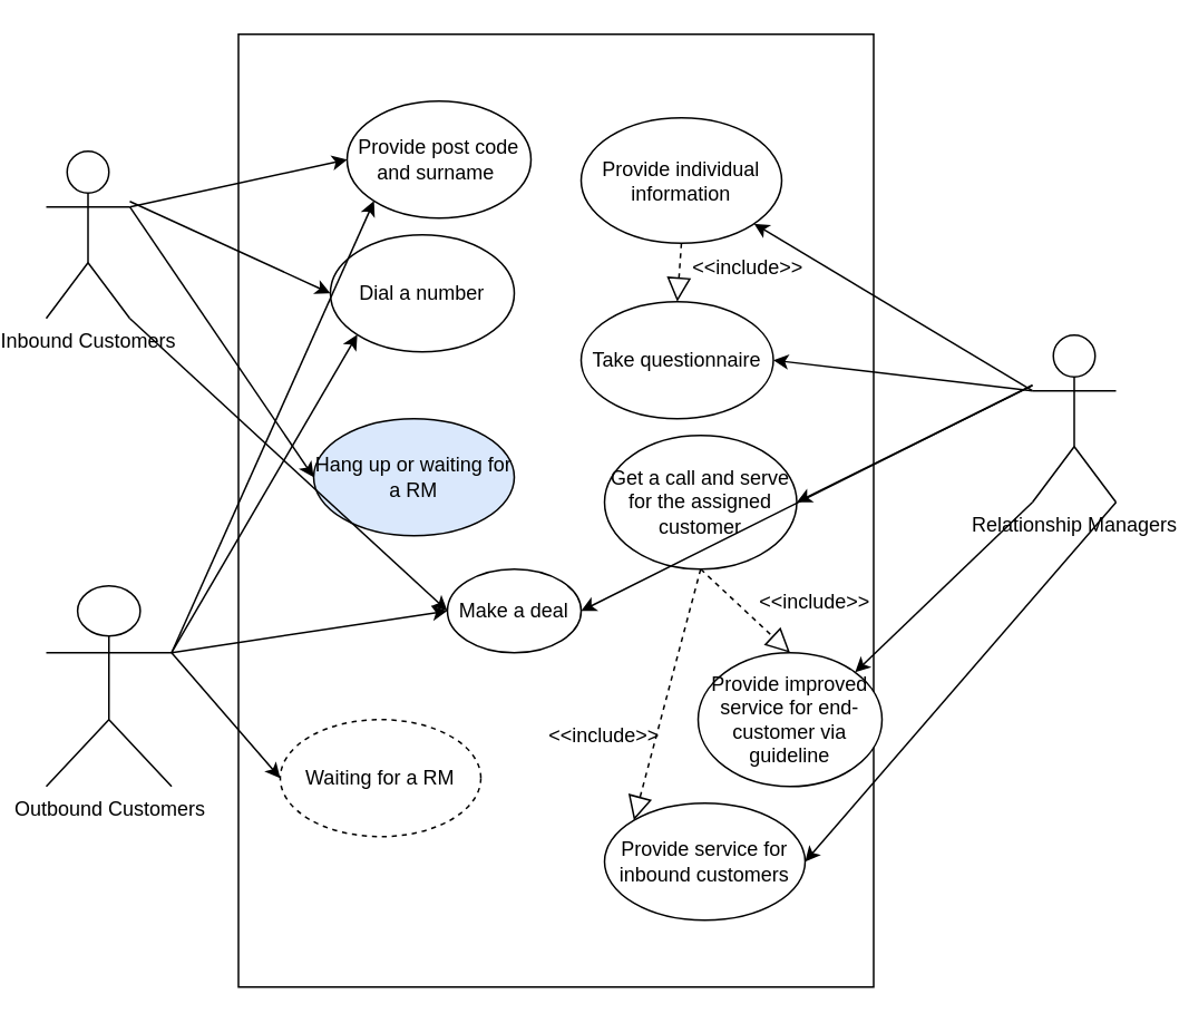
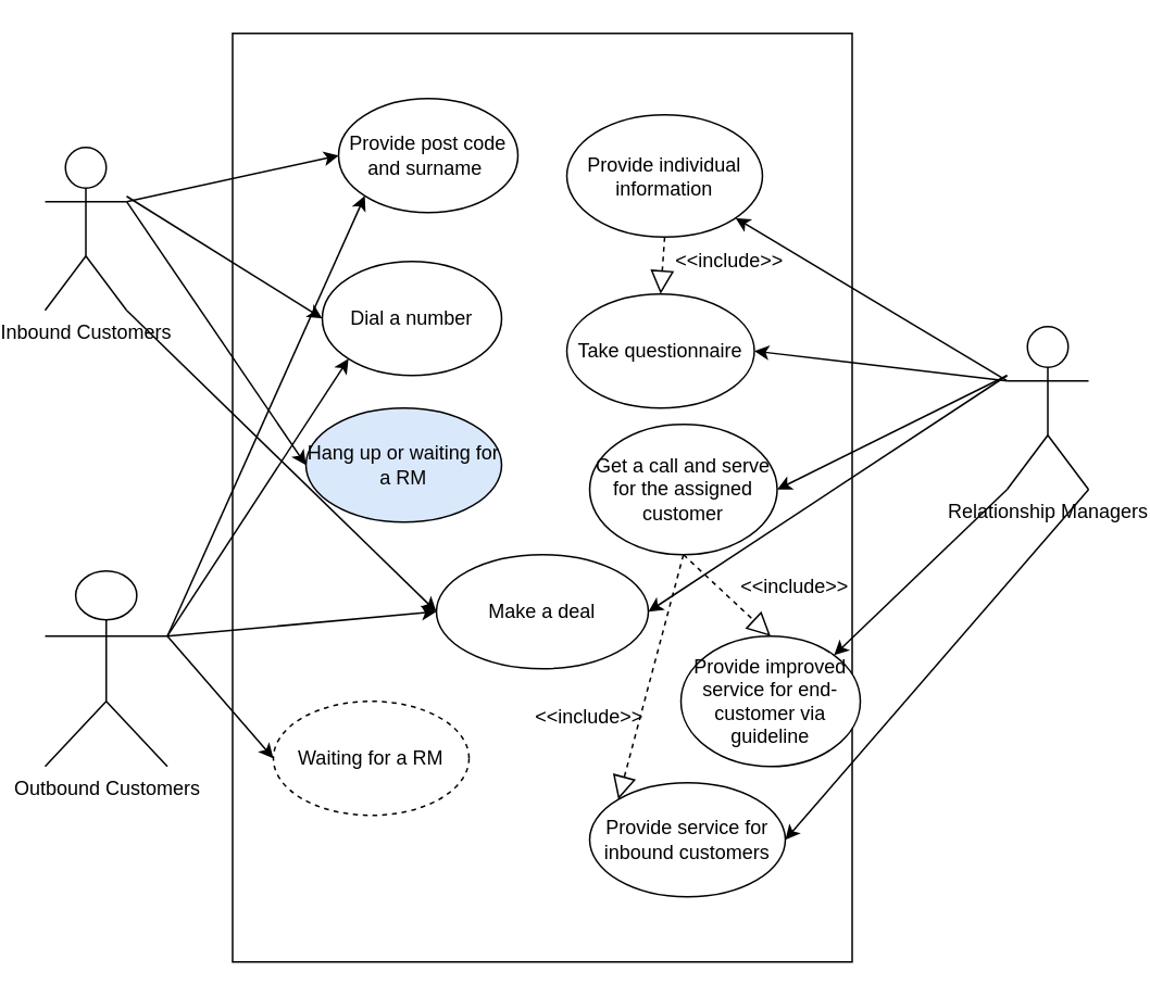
  <mxCell id="0" />
  <mxCell id="1" parent="0" />
  <mxCell id="2" value="Inbound Customers" style="shape=umlActor;verticalLabelPosition=bottom;labelBackgroundColor=#ffffff;verticalAlign=top;html=1;outlineConnect=0;" vertex="1" parent="1"><mxGeometry x="20" y="90" width="50" height="100" as="geometry" /></mxCell>
  <mxCell id="3" value="" style="rounded=0;whiteSpace=wrap;html=1;" vertex="1" parent="1"><mxGeometry x="135" y="20" width="380" height="570" as="geometry" /></mxCell>
  <mxCell id="4" value="Relationship Managers" style="shape=umlActor;verticalLabelPosition=bottom;labelBackgroundColor=#ffffff;verticalAlign=top;html=1;outlineConnect=0;" vertex="1" parent="1"><mxGeometry x="610" y="200" width="50" height="100" as="geometry" /></mxCell>
- <mxCell id="5" value="Dial a number" style="ellipse;whiteSpace=wrap;html=1;" vertex="1" parent="1"><mxGeometry x="190" y="140" width="110" height="70" as="geometry" /></mxCell>
+ <mxCell id="5" value="Dial a number" style="ellipse;whiteSpace=wrap;html=1;" vertex="1" parent="1"><mxGeometry x="190" y="160" width="110" height="70" as="geometry" /></mxCell>
  <mxCell id="6" value="" style="endArrow=classic;html=1;entryX=0;entryY=0.5;entryDx=0;entryDy=0;" edge="1" parent="1" target="5"><mxGeometry width="50" height="50" relative="1" as="geometry"><mxPoint x="70" y="120" as="sourcePoint" /><mxPoint x="250" y="120" as="targetPoint" /></mxGeometry></mxCell>
  <mxCell id="7" value="" style="endArrow=classic;html=1;entryX=1;entryY=0.5;entryDx=0;entryDy=0;" edge="1" parent="1" target="16"><mxGeometry width="50" height="50" relative="1" as="geometry"><mxPoint x="610" y="230" as="sourcePoint" /><mxPoint x="635" y="90" as="targetPoint" /></mxGeometry></mxCell>
  <mxCell id="8" value="Provide post code and surname&amp;nbsp;" style="ellipse;whiteSpace=wrap;html=1;" vertex="1" parent="1"><mxGeometry x="200" y="60" width="110" height="70" as="geometry" /></mxCell>
  <mxCell id="9" value="" style="endArrow=classic;html=1;entryX=0;entryY=0.5;entryDx=0;entryDy=0;exitX=1;exitY=0.333;exitDx=0;exitDy=0;exitPerimeter=0;" edge="1" parent="1" source="2" target="8"><mxGeometry width="50" height="50" relative="1" as="geometry"><mxPoint x="80" y="223" as="sourcePoint" /><mxPoint x="150" y="130" as="targetPoint" /></mxGeometry></mxCell>
  <mxCell id="10" value="Provide individual information" style="ellipse;whiteSpace=wrap;html=1;" vertex="1" parent="1"><mxGeometry x="340" y="70" width="120" height="75" as="geometry" /></mxCell>
  <mxCell id="11" value="" style="endArrow=classic;html=1;exitX=0;exitY=0.333;exitDx=0;exitDy=0;exitPerimeter=0;" edge="1" parent="1" source="4" target="10"><mxGeometry width="50" height="50" relative="1" as="geometry"><mxPoint x="550" y="160" as="sourcePoint" /><mxPoint x="600" y="110" as="targetPoint" /></mxGeometry></mxCell>
  <mxCell id="12" value="Take questionnaire" style="ellipse;whiteSpace=wrap;html=1;" vertex="1" parent="1"><mxGeometry x="340" y="180" width="115" height="70" as="geometry" /></mxCell>
  <mxCell id="13" value="" style="endArrow=classic;html=1;entryX=1;entryY=0.5;entryDx=0;entryDy=0;exitX=0;exitY=0.333;exitDx=0;exitDy=0;exitPerimeter=0;" edge="1" parent="1" source="4" target="12"><mxGeometry width="50" height="50" relative="1" as="geometry"><mxPoint x="470" y="310" as="sourcePoint" /><mxPoint x="520" y="260" as="targetPoint" /></mxGeometry></mxCell>
  <mxCell id="14" value="" style="endArrow=block;dashed=1;endFill=0;endSize=12;html=1;exitX=0.5;exitY=1;exitDx=0;exitDy=0;entryX=0.5;entryY=0;entryDx=0;entryDy=0;" edge="1" parent="1" source="10" target="12"><mxGeometry width="160" relative="1" as="geometry"><mxPoint x="210" y="370" as="sourcePoint" /><mxPoint x="370" y="370" as="targetPoint" /></mxGeometry></mxCell>
  <mxCell id="15" value="&amp;lt;&amp;lt;include&amp;gt;&amp;gt;" style="text;html=1;strokeColor=none;fillColor=none;align=center;verticalAlign=middle;whiteSpace=wrap;rounded=0;" vertex="1" parent="1"><mxGeometry x="420" y="150" width="40" height="20" as="geometry" /></mxCell>
  <mxCell id="16" value="Get a call and serve for the assigned customer" style="ellipse;whiteSpace=wrap;html=1;" vertex="1" parent="1"><mxGeometry x="354" y="260" width="115" height="80" as="geometry" /></mxCell>
  <mxCell id="17" value="Hang up or waiting for a RM" style="ellipse;whiteSpace=wrap;html=1;fillColor=#dae8fc;" vertex="1" parent="1"><mxGeometry x="180" y="250" width="120" height="70" as="geometry" /></mxCell>
  <mxCell id="18" value="" style="endArrow=classic;html=1;entryX=0;entryY=0.5;entryDx=0;entryDy=0;exitX=1;exitY=0.333;exitDx=0;exitDy=0;exitPerimeter=0;" edge="1" parent="1" source="2" target="17"><mxGeometry width="50" height="50" relative="1" as="geometry"><mxPoint x="100" y="290" as="sourcePoint" /><mxPoint x="150" y="240" as="targetPoint" /></mxGeometry></mxCell>
- <mxCell id="19" value="Make a deal" style="ellipse;whiteSpace=wrap;html=1;" vertex="1" parent="1"><mxGeometry x="260" y="340" width="80" height="50" as="geometry" /></mxCell>
+ <mxCell id="19" value="Make a deal" style="ellipse;whiteSpace=wrap;html=1;" vertex="1" parent="1"><mxGeometry x="260" y="340" width="130" height="70" as="geometry" /></mxCell>
  <mxCell id="20" value="" style="endArrow=classic;html=1;entryX=0;entryY=0.5;entryDx=0;entryDy=0;exitX=1;exitY=1;exitDx=0;exitDy=0;exitPerimeter=0;" edge="1" parent="1" source="2" target="19"><mxGeometry width="50" height="50" relative="1" as="geometry"><mxPoint x="70" y="120" as="sourcePoint" /><mxPoint x="120" y="330" as="targetPoint" /></mxGeometry></mxCell>
  <mxCell id="21" value="" style="endArrow=classic;html=1;entryX=1;entryY=0.5;entryDx=0;entryDy=0;" edge="1" parent="1" target="19"><mxGeometry width="50" height="50" relative="1" as="geometry"><mxPoint x="610" y="230" as="sourcePoint" /><mxPoint x="660" y="380" as="targetPoint" /></mxGeometry></mxCell>
  <mxCell id="22" value="Outbound Customers" style="shape=umlActor;verticalLabelPosition=bottom;labelBackgroundColor=#ffffff;verticalAlign=top;html=1;outlineConnect=0;" vertex="1" parent="1"><mxGeometry x="20" y="350" width="75" height="120" as="geometry" /></mxCell>
  <mxCell id="23" value="" style="endArrow=classic;html=1;entryX=0;entryY=1;entryDx=0;entryDy=0;exitX=1;exitY=0.333;exitDx=0;exitDy=0;exitPerimeter=0;" edge="1" parent="1" source="22" target="8"><mxGeometry width="50" height="50" relative="1" as="geometry"><mxPoint x="90" y="330" as="sourcePoint" /><mxPoint x="140" y="280" as="targetPoint" /></mxGeometry></mxCell>
  <mxCell id="24" value="" style="endArrow=classic;html=1;exitX=1;exitY=0.333;exitDx=0;exitDy=0;exitPerimeter=0;entryX=0;entryY=1;entryDx=0;entryDy=0;" edge="1" parent="1" source="22" target="5"><mxGeometry width="50" height="50" relative="1" as="geometry"><mxPoint x="90" y="370" as="sourcePoint" /><mxPoint x="140" y="320" as="targetPoint" /></mxGeometry></mxCell>
  <mxCell id="25" value="Provide improved service for end-customer via guideline" style="ellipse;whiteSpace=wrap;html=1;" vertex="1" parent="1"><mxGeometry x="410" y="390" width="110" height="80" as="geometry" /></mxCell>
  <mxCell id="26" value="" style="endArrow=classic;html=1;exitX=0;exitY=1;exitDx=0;exitDy=0;exitPerimeter=0;entryX=1;entryY=0;entryDx=0;entryDy=0;" edge="1" parent="1" source="4" target="25"><mxGeometry width="50" height="50" relative="1" as="geometry"><mxPoint x="650" y="430" as="sourcePoint" /><mxPoint x="700" y="380" as="targetPoint" /></mxGeometry></mxCell>
  <mxCell id="27" value="Provide service for inbound customers" style="ellipse;whiteSpace=wrap;html=1;" vertex="1" parent="1"><mxGeometry x="354" y="480" width="120" height="70" as="geometry" /></mxCell>
  <mxCell id="28" value="" style="endArrow=classic;html=1;exitX=1;exitY=1;exitDx=0;exitDy=0;exitPerimeter=0;entryX=1;entryY=0.5;entryDx=0;entryDy=0;" edge="1" parent="1" source="4" target="27"><mxGeometry width="50" height="50" relative="1" as="geometry"><mxPoint x="610" y="450" as="sourcePoint" /><mxPoint x="660" y="400" as="targetPoint" /></mxGeometry></mxCell>
  <mxCell id="29" value="" style="endArrow=block;dashed=1;endFill=0;endSize=12;html=1;exitX=0.5;exitY=1;exitDx=0;exitDy=0;entryX=0.5;entryY=0;entryDx=0;entryDy=0;" edge="1" parent="1" source="16" target="25"><mxGeometry width="160" relative="1" as="geometry"><mxPoint x="230" y="470" as="sourcePoint" /><mxPoint x="390" y="470" as="targetPoint" /></mxGeometry></mxCell>
  <mxCell id="30" value="" style="endArrow=block;dashed=1;endFill=0;endSize=12;html=1;exitX=0.5;exitY=1;exitDx=0;exitDy=0;entryX=0;entryY=0;entryDx=0;entryDy=0;" edge="1" parent="1" source="16" target="27"><mxGeometry width="160" relative="1" as="geometry"><mxPoint x="260" y="440" as="sourcePoint" /><mxPoint x="420" y="440" as="targetPoint" /></mxGeometry></mxCell>
  <mxCell id="31" value="&amp;lt;&amp;lt;include&amp;gt;&amp;gt;" style="text;html=1;strokeColor=none;fillColor=none;align=center;verticalAlign=middle;whiteSpace=wrap;rounded=0;" vertex="1" parent="1"><mxGeometry x="460" y="350" width="40" height="20" as="geometry" /></mxCell>
  <mxCell id="32" value="&amp;lt;&amp;lt;include&amp;gt;&amp;gt;" style="text;html=1;strokeColor=none;fillColor=none;align=center;verticalAlign=middle;whiteSpace=wrap;rounded=0;" vertex="1" parent="1"><mxGeometry x="334" y="430" width="40" height="20" as="geometry" /></mxCell>
  <mxCell id="33" value="" style="endArrow=classic;html=1;entryX=0;entryY=0.5;entryDx=0;entryDy=0;exitX=1;exitY=0.333;exitDx=0;exitDy=0;exitPerimeter=0;" edge="1" parent="1" source="22" target="19"><mxGeometry width="50" height="50" relative="1" as="geometry"><mxPoint x="170" y="480" as="sourcePoint" /><mxPoint x="220" y="430" as="targetPoint" /></mxGeometry></mxCell>
  <mxCell id="34" value="Waiting for a RM" style="ellipse;whiteSpace=wrap;html=1;dashed=1;" vertex="1" parent="1"><mxGeometry x="160" y="430" width="120" height="70" as="geometry" /></mxCell>
  <mxCell id="35" value="" style="endArrow=classic;html=1;entryX=0;entryY=0.5;entryDx=0;entryDy=0;exitX=1;exitY=0.333;exitDx=0;exitDy=0;exitPerimeter=0;" edge="1" parent="1" source="22" target="34"><mxGeometry width="50" height="50" relative="1" as="geometry"><mxPoint x="100" y="440" as="sourcePoint" /><mxPoint x="150" y="390" as="targetPoint" /></mxGeometry></mxCell>
